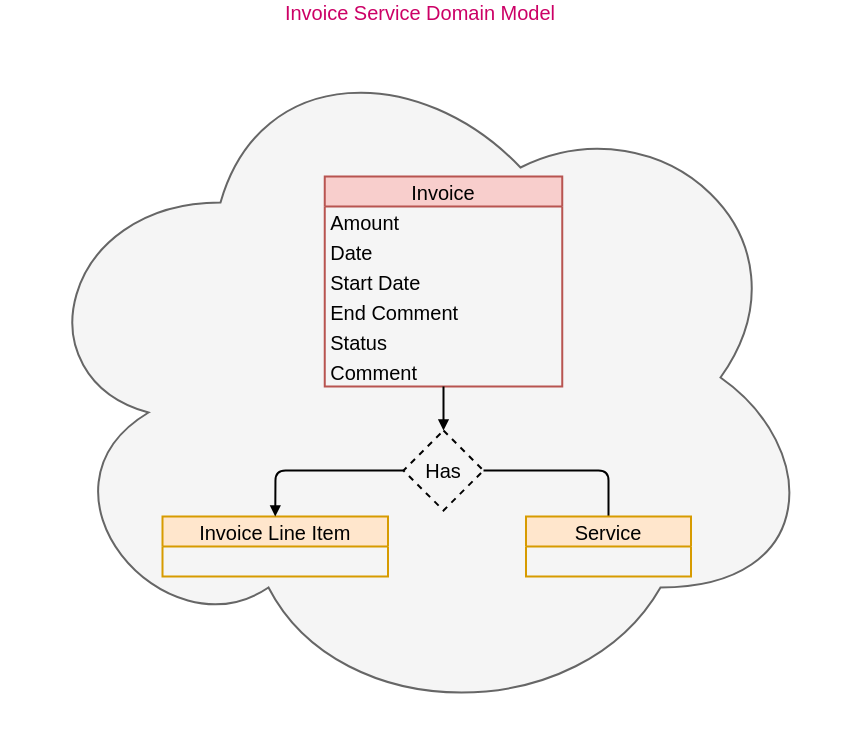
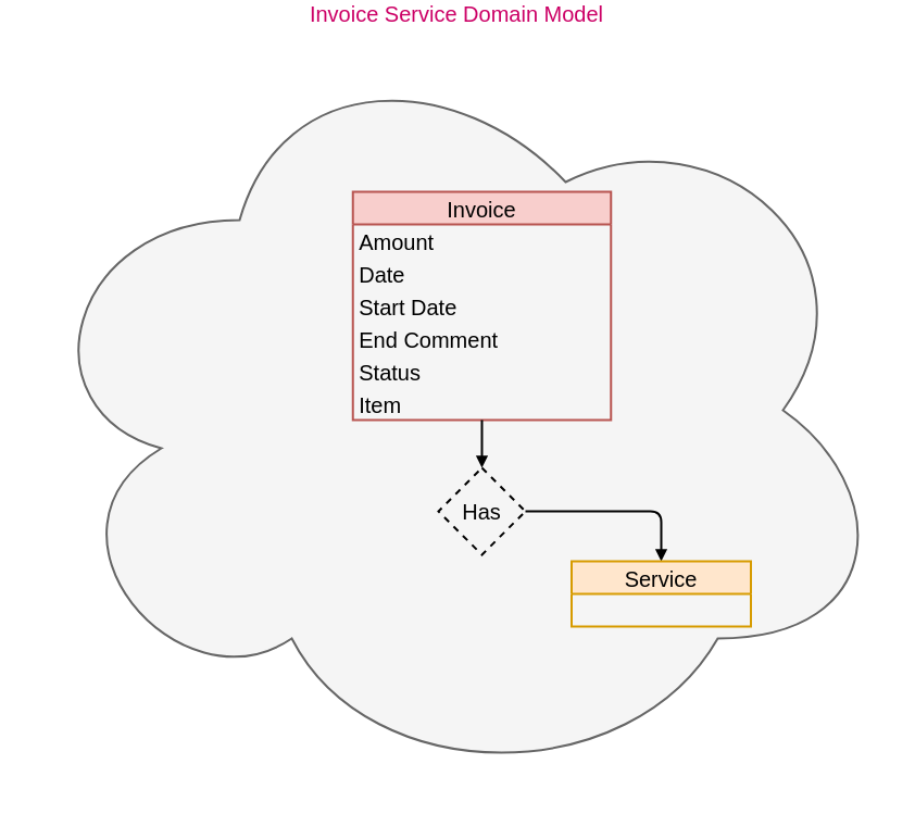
  <mxCell id="0" />
  <mxCell id="1" parent="0" />
  <mxCell id="2" value="Invoice Service Domain Model" style="ellipse;shape=cloud;whiteSpace=wrap;html=1;fillColor=#f5f5f5;fontColor=#CC0066;strokeColor=#666666;strokeWidth=2;labelPosition=center;verticalLabelPosition=top;align=center;verticalAlign=bottom;fontSize=20;" parent="1" vertex="1"><mxGeometry x="20" y="20" width="800" height="700" as="geometry" /></mxCell>
  <mxCell id="3" value="Invoice" style="swimlane;fontStyle=0;childLayout=stackLayout;horizontal=1;startSize=30;horizontalStack=0;resizeParent=1;resizeParentMax=0;resizeLast=0;collapsible=1;marginBottom=0;fillColor=#f8cecc;strokeColor=#b85450;fontSize=20;strokeWidth=2;" parent="1" vertex="1"><mxGeometry x="324.25" y="169" width="237.5" height="210" as="geometry" /></mxCell>
  <mxCell id="4" value="Amount" style="text;strokeColor=none;fillColor=none;align=left;verticalAlign=middle;spacingLeft=4;spacingRight=4;overflow=hidden;points=[[0,0.5],[1,0.5]];portConstraint=eastwest;rotatable=0;fontSize=20;strokeWidth=2;" parent="3" vertex="1"><mxGeometry y="30" width="237.5" height="30" as="geometry" /></mxCell>
  <mxCell id="5" value="Date" style="text;strokeColor=none;fillColor=none;align=left;verticalAlign=middle;spacingLeft=4;spacingRight=4;overflow=hidden;points=[[0,0.5],[1,0.5]];portConstraint=eastwest;rotatable=0;fontSize=20;strokeWidth=2;" parent="3" vertex="1"><mxGeometry y="60" width="237.5" height="30" as="geometry" /></mxCell>
  <mxCell id="6" value="Start Date" style="text;strokeColor=none;fillColor=none;align=left;verticalAlign=middle;spacingLeft=4;spacingRight=4;overflow=hidden;points=[[0,0.5],[1,0.5]];portConstraint=eastwest;rotatable=0;fontSize=20;strokeWidth=2;" parent="3" vertex="1"><mxGeometry y="90" width="237.5" height="30" as="geometry" /></mxCell>
  <mxCell id="7" value="End Comment" style="text;strokeColor=none;fillColor=none;align=left;verticalAlign=middle;spacingLeft=4;spacingRight=4;overflow=hidden;points=[[0,0.5],[1,0.5]];portConstraint=eastwest;rotatable=0;fontSize=20;strokeWidth=2;" parent="3" vertex="1"><mxGeometry y="120" width="237.5" height="30" as="geometry" /></mxCell>
  <mxCell id="8" value="Status" style="text;strokeColor=none;fillColor=none;align=left;verticalAlign=middle;spacingLeft=4;spacingRight=4;overflow=hidden;points=[[0,0.5],[1,0.5]];portConstraint=eastwest;rotatable=0;fontSize=20;strokeWidth=2;" parent="3" vertex="1"><mxGeometry y="150" width="237.5" height="30" as="geometry" /></mxCell>
- <mxCell id="9" value="Comment" style="text;strokeColor=none;fillColor=none;align=left;verticalAlign=middle;spacingLeft=4;spacingRight=4;overflow=hidden;points=[[0,0.5],[1,0.5]];portConstraint=eastwest;rotatable=0;fontSize=20;strokeWidth=2;" vertex="1" parent="3"><mxGeometry y="180" width="237.5" height="30" as="geometry" /></mxCell>
- <mxCell id="10" value="Invoice Line Item" style="swimlane;fontStyle=0;childLayout=stackLayout;horizontal=1;startSize=30;horizontalStack=0;resizeParent=1;resizeParentMax=0;resizeLast=0;collapsible=1;marginBottom=0;fillColor=#ffe6cc;strokeColor=#d79b00;fontSize=20;strokeWidth=2;" parent="1" vertex="1"><mxGeometry x="162" y="509" width="225.5" height="60" as="geometry" /></mxCell>
- <mxCell id="11" style="edgeStyle=none;html=1;exitX=1;exitY=0.5;exitDx=0;exitDy=0;entryX=0.5;entryY=0;entryDx=0;entryDy=0;endArrow=none;endFill=1;strokeWidth=2;" parent="1" source="12" target="15" edge="1"><mxGeometry relative="1" as="geometry"><Array as="points"><mxPoint x="608" y="463" /></Array><mxPoint x="480" y="463" as="sourcePoint" /><mxPoint x="543.5" y="549" as="targetPoint" /></mxGeometry></mxCell>
+ <mxCell id="9" value="Item" style="text;strokeColor=none;fillColor=none;align=left;verticalAlign=middle;spacingLeft=4;spacingRight=4;overflow=hidden;points=[[0,0.5],[1,0.5]];portConstraint=eastwest;rotatable=0;fontSize=20;strokeWidth=2;" vertex="1" parent="3"><mxGeometry y="180" width="237.5" height="30" as="geometry" /></mxCell>
+ <mxCell id="11" style="edgeStyle=none;html=1;exitX=1;exitY=0.5;exitDx=0;exitDy=0;entryX=0.5;entryY=0;entryDx=0;entryDy=0;endArrow=block;endFill=1;strokeWidth=2;" parent="1" source="12" target="15" edge="1"><mxGeometry relative="1" as="geometry"><Array as="points"><mxPoint x="608" y="463" /></Array><mxPoint x="480" y="463" as="sourcePoint" /><mxPoint x="543.5" y="549" as="targetPoint" /></mxGeometry></mxCell>
  <mxCell id="12" value="Has" style="rhombus;whiteSpace=wrap;html=1;fontSize=20;fillColor=none;strokeWidth=2;dashed=1;" parent="1" vertex="1"><mxGeometry x="403" y="423" width="80" height="80" as="geometry" /></mxCell>
  <mxCell id="13" style="edgeStyle=none;html=1;entryX=0.5;entryY=0;entryDx=0;entryDy=0;fontSize=20;endArrow=block;endFill=1;strokeWidth=2;" parent="1" target="12" edge="1"><mxGeometry relative="1" as="geometry"><mxPoint x="443" y="379" as="sourcePoint" /></mxGeometry></mxCell>
- <mxCell id="14" style="edgeStyle=none;html=1;entryX=0.5;entryY=0;entryDx=0;entryDy=0;fontSize=20;endArrow=block;endFill=1;strokeWidth=2;exitX=0;exitY=0.5;exitDx=0;exitDy=0;" parent="1" source="12" target="10" edge="1"><mxGeometry relative="1" as="geometry"><mxPoint x="442" y="499" as="sourcePoint" /><mxPoint x="452" y="433" as="targetPoint" /><Array as="points"><mxPoint x="275" y="463" /></Array></mxGeometry></mxCell>
  <mxCell id="15" value="Service" style="swimlane;fontStyle=0;childLayout=stackLayout;horizontal=1;startSize=30;horizontalStack=0;resizeParent=1;resizeParentMax=0;resizeLast=0;collapsible=1;marginBottom=0;fillColor=#ffe6cc;strokeColor=#d79b00;fontSize=20;strokeWidth=2;" parent="1" vertex="1"><mxGeometry x="525.5" y="509" width="165" height="60" as="geometry" /></mxCell>
